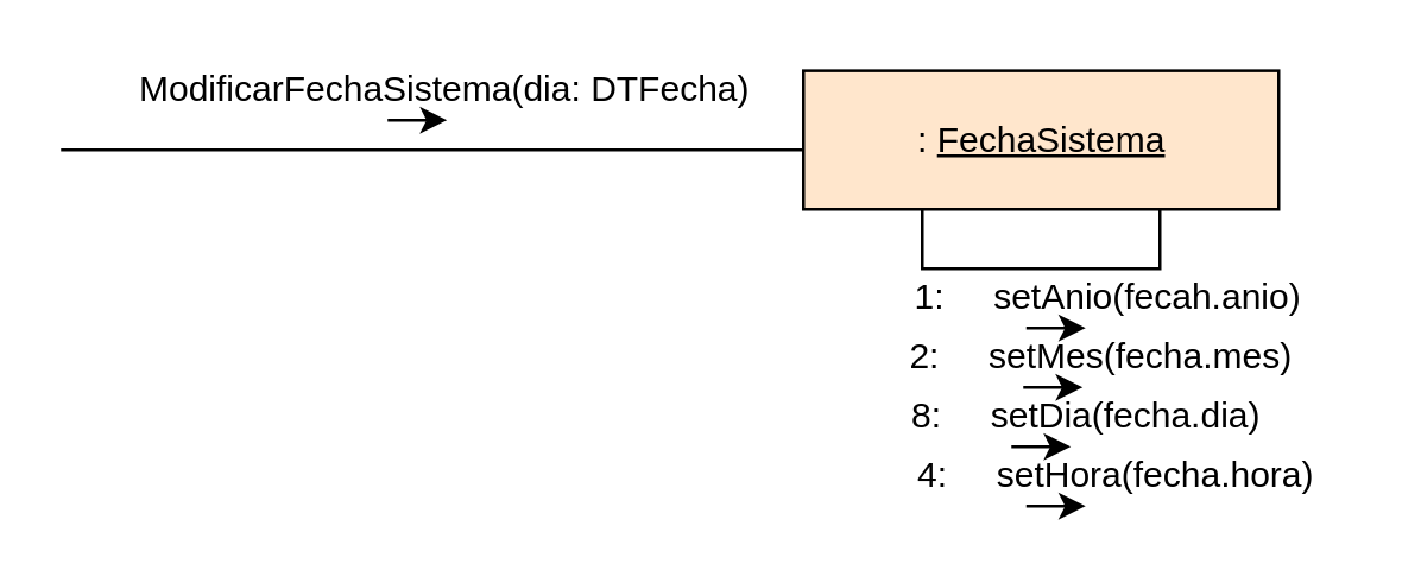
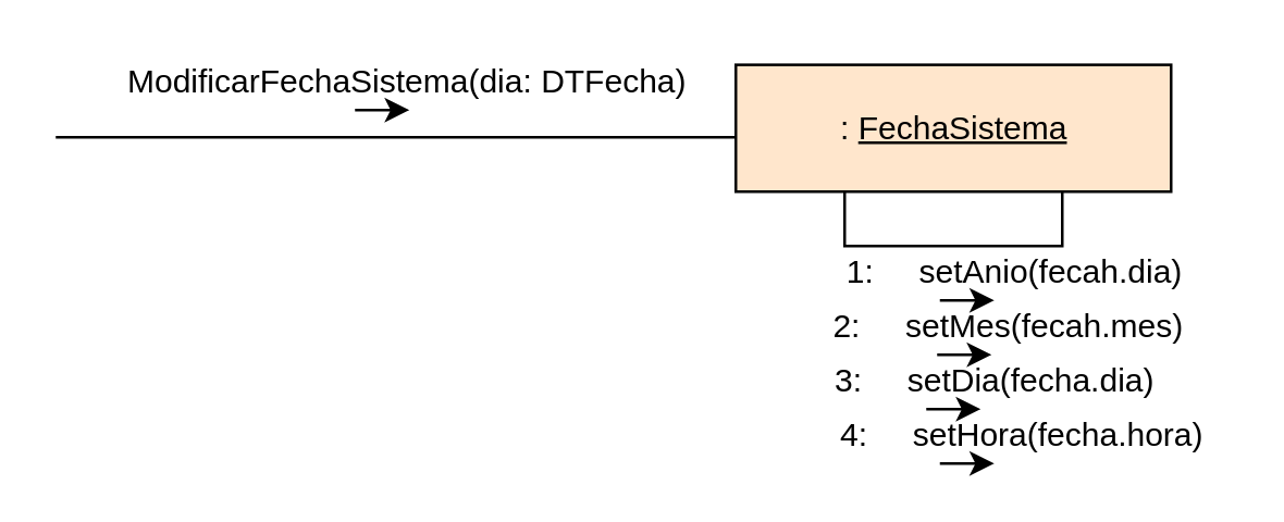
  <mxCell id="0" />
  <mxCell id="1" parent="0" />
  <mxCell id="2" value="" style="endArrow=none;html=1;rounded=0;" parent="1" edge="1"><mxGeometry width="50" height="50" relative="1" as="geometry"><mxPoint x="20" y="50" as="sourcePoint" /><mxPoint x="270" y="50" as="targetPoint" /></mxGeometry></mxCell>
  <mxCell id="3" value="ModificarFechaSistema(dia: DTFecha)" style="text;html=1;align=center;verticalAlign=middle;resizable=0;points=[];autosize=1;strokeColor=none;fillColor=none;" parent="1" vertex="1"><mxGeometry x="34" width="230" height="20" as="geometry" y="20" /></mxCell>
  <mxCell id="4" value="" style="endArrow=classic;html=1;rounded=0;" parent="1" edge="1"><mxGeometry width="50" height="50" relative="1" as="geometry"><mxPoint x="130" y="40" as="sourcePoint" /><mxPoint x="150" y="40" as="targetPoint" /></mxGeometry></mxCell>
  <mxCell id="5" value=":&amp;nbsp;&lt;u&gt;FechaSistema&lt;/u&gt;" style="html=1;fillColor=#ffe6cc;" parent="1" vertex="1"><mxGeometry x="270" y="23.35" width="160" height="46.65" as="geometry" /></mxCell>
  <mxCell id="6" value="" style="endArrow=none;html=1;rounded=0;entryX=0.25;entryY=1;entryDx=0;entryDy=0;exitX=0.75;exitY=1;exitDx=0;exitDy=0;" parent="1" source="5" target="5" edge="1"><mxGeometry width="50" height="50" relative="1" as="geometry"><mxPoint x="370" y="80" as="sourcePoint" /><mxPoint x="330" y="100" as="targetPoint" /><Array as="points"><mxPoint x="390" y="90" /><mxPoint x="310" y="90" /></Array></mxGeometry></mxCell>
- <mxCell id="7" value="1:&lt;span style=&quot;white-space: pre;&quot;&gt;&#09;&lt;/span&gt;setAnio(fecah.anio)&amp;nbsp;" style="text;html=1;align=center;verticalAlign=middle;resizable=0;points=[];autosize=1;strokeColor=none;fillColor=none;" parent="1" vertex="1"><mxGeometry x="299" y="90" width="150" height="20" as="geometry" /></mxCell>
- <mxCell id="8" value="2:&lt;span style=&quot;white-space: pre;&quot;&gt;&#09;&lt;/span&gt;setMes(fecha.mes)" style="text;html=1;align=center;verticalAlign=middle;resizable=0;points=[];autosize=1;strokeColor=none;fillColor=none;" parent="1" vertex="1"><mxGeometry x="300" y="110" width="140" height="20" as="geometry" /></mxCell>
- <mxCell id="9" value="8:&lt;span style=&quot;white-space: pre;&quot;&gt;&#09;&lt;/span&gt;setDia(fecha.dia)" style="text;html=1;align=center;verticalAlign=middle;resizable=0;points=[];autosize=1;strokeColor=none;fillColor=none;" parent="1" vertex="1"><mxGeometry x="300" y="130" width="130" height="20" as="geometry" /></mxCell>
+ <mxCell id="7" value="1:&lt;span style=&quot;white-space: pre;&quot;&gt;&#09;&lt;/span&gt;setAnio(fecah.dia)&amp;nbsp;" style="text;html=1;align=center;verticalAlign=middle;resizable=0;points=[];autosize=1;strokeColor=none;fillColor=none;" parent="1" vertex="1"><mxGeometry x="299" y="90" width="150" height="20" as="geometry" /></mxCell>
+ <mxCell id="8" value="2:&lt;span style=&quot;white-space: pre;&quot;&gt;&#09;&lt;/span&gt;setMes(fecah.mes)" style="text;html=1;align=center;verticalAlign=middle;resizable=0;points=[];autosize=1;strokeColor=none;fillColor=none;" parent="1" vertex="1"><mxGeometry x="300" y="110" width="140" height="20" as="geometry" /></mxCell>
+ <mxCell id="9" value="3:&lt;span style=&quot;white-space: pre;&quot;&gt;&#09;&lt;/span&gt;setDia(fecha.dia)" style="text;html=1;align=center;verticalAlign=middle;resizable=0;points=[];autosize=1;strokeColor=none;fillColor=none;" parent="1" vertex="1"><mxGeometry x="300" y="130" width="130" height="20" as="geometry" /></mxCell>
  <mxCell id="10" value="4:&lt;span style=&quot;white-space: pre;&quot;&gt;&#09;&lt;/span&gt;setHora(fecha.hora)" style="text;html=1;align=center;verticalAlign=middle;resizable=0;points=[];autosize=1;strokeColor=none;fillColor=none;" parent="1" vertex="1"><mxGeometry x="300" y="150" width="150" height="20" as="geometry" /></mxCell>
  <mxCell id="11" value="" style="endArrow=classic;html=1;rounded=0;" parent="1" edge="1"><mxGeometry width="50" height="50" relative="1" as="geometry"><mxPoint x="345" y="110" as="sourcePoint" /><mxPoint x="365" y="110" as="targetPoint" /></mxGeometry></mxCell>
  <mxCell id="12" value="" style="endArrow=classic;html=1;rounded=0;" parent="1" edge="1"><mxGeometry width="50" height="50" relative="1" as="geometry"><mxPoint x="344" y="130" as="sourcePoint" /><mxPoint x="364" y="130" as="targetPoint" /></mxGeometry></mxCell>
  <mxCell id="13" value="" style="endArrow=classic;html=1;rounded=0;" parent="1" edge="1"><mxGeometry width="50" height="50" relative="1" as="geometry"><mxPoint x="345" y="170" as="sourcePoint" /><mxPoint x="365" y="170" as="targetPoint" /></mxGeometry></mxCell>
  <mxCell id="14" value="" style="endArrow=classic;html=1;rounded=0;" parent="1" edge="1"><mxGeometry width="50" height="50" relative="1" as="geometry"><mxPoint x="340" y="150" as="sourcePoint" /><mxPoint x="360" y="150" as="targetPoint" /></mxGeometry></mxCell>
